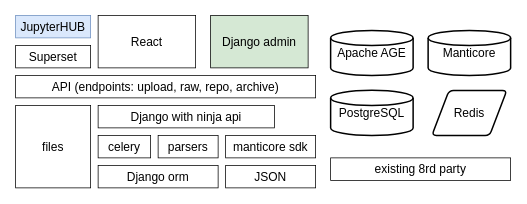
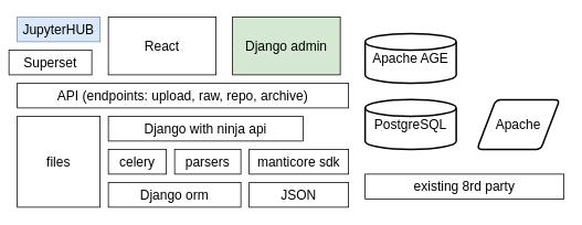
  <mxCell id="0" />
  <mxCell id="1" parent="0" />
  <mxCell id="2" value="&lt;font style=&quot;font-size: 16px;&quot;&gt;JupyterHUB&lt;/font&gt;" style="rounded=0;whiteSpace=wrap;html=1;fillColor=#dae8fc;strokeColor=#6c8ebf;" parent="1" vertex="1"><mxGeometry x="20" y="20" width="100" height="30" as="geometry" /></mxCell>
- <mxCell id="3" value="&lt;font style=&quot;font-size: 16px;&quot;&gt;Superset&lt;/font&gt;" style="rounded=0;whiteSpace=wrap;html=1;" parent="1" vertex="1"><mxGeometry x="20" y="60" width="100" height="30" as="geometry" /></mxCell>
+ <mxCell id="3" value="&lt;font style=&quot;font-size: 16px;&quot;&gt;Superset&lt;/font&gt;" style="rounded=0;whiteSpace=wrap;html=1;" parent="1" vertex="1"><mxGeometry x="10" y="60" width="100" height="30" as="geometry" /></mxCell>
  <mxCell id="4" value="&lt;font style=&quot;font-size: 16px;&quot;&gt;React&lt;/font&gt;" style="rounded=0;whiteSpace=wrap;html=1;" parent="1" vertex="1"><mxGeometry x="130" y="20" width="130" height="70" as="geometry" /></mxCell>
  <mxCell id="5" value="&lt;font style=&quot;font-size: 16px;&quot;&gt;API (endpoints: upload, raw, repo, archive)&lt;/font&gt;" style="rounded=0;whiteSpace=wrap;html=1;" parent="1" vertex="1"><mxGeometry x="20" y="100" width="400" height="30" as="geometry" /></mxCell>
  <mxCell id="6" value="&lt;font style=&quot;font-size: 16px;&quot;&gt;files&lt;/font&gt;" style="rounded=0;whiteSpace=wrap;html=1;" parent="1" vertex="1"><mxGeometry x="20" y="140" width="100" height="110" as="geometry" /></mxCell>
  <mxCell id="7" value="&lt;font style=&quot;font-size: 16px;&quot;&gt;Django with ninja api&lt;/font&gt;" style="rounded=0;whiteSpace=wrap;html=1;" parent="1" vertex="1"><mxGeometry x="130" y="140" width="235" height="30" as="geometry" /></mxCell>
  <mxCell id="8" value="&lt;font style=&quot;font-size: 16px;&quot;&gt;celery&lt;/font&gt;" style="rounded=0;whiteSpace=wrap;html=1;" parent="1" vertex="1"><mxGeometry x="130" y="180" width="70" height="30" as="geometry" /></mxCell>
  <mxCell id="9" value="&lt;font style=&quot;font-size: 16px;&quot;&gt;Django orm&lt;/font&gt;" style="rounded=0;whiteSpace=wrap;html=1;" parent="1" vertex="1"><mxGeometry x="130" y="220" width="160" height="30" as="geometry" /></mxCell>
  <mxCell id="10" value="&lt;font style=&quot;font-size: 16px;&quot;&gt;parsers&lt;/font&gt;" style="rounded=0;whiteSpace=wrap;html=1;" parent="1" vertex="1"><mxGeometry x="210" y="180" width="80" height="30" as="geometry" /></mxCell>
  <mxCell id="11" value="&lt;span style=&quot;font-size: 16px;&quot;&gt;manticore sdk&lt;/span&gt;" style="rounded=0;whiteSpace=wrap;html=1;" parent="1" vertex="1"><mxGeometry x="300" y="180" width="120" height="30" as="geometry" /></mxCell>
  <mxCell id="12" value="&lt;font style=&quot;font-size: 16px;&quot;&gt;JSON&lt;/font&gt;" style="rounded=0;whiteSpace=wrap;html=1;" parent="1" vertex="1"><mxGeometry x="300" y="220" width="120" height="30" as="geometry" /></mxCell>
  <mxCell id="13" value="&lt;font style=&quot;font-size: 16px;&quot;&gt;Apache AGE&lt;/font&gt;" style="strokeWidth=2;html=1;shape=mxgraph.flowchart.database;whiteSpace=wrap;" parent="1" vertex="1"><mxGeometry x="440" y="40" width="110" height="60" as="geometry" /></mxCell>
  <mxCell id="14" value="&lt;font style=&quot;font-size: 16px;&quot;&gt;PostgreSQL&lt;/font&gt;" style="strokeWidth=2;html=1;shape=mxgraph.flowchart.database;whiteSpace=wrap;" parent="1" vertex="1"><mxGeometry x="440" y="120" width="110" height="60" as="geometry" /></mxCell>
- <mxCell id="15" value="&lt;font style=&quot;font-size: 16px;&quot;&gt;Manticore&lt;/font&gt;" style="strokeWidth=2;html=1;shape=mxgraph.flowchart.database;whiteSpace=wrap;" parent="1" vertex="1"><mxGeometry x="570" y="40" width="110" height="60" as="geometry" /></mxCell>
- <mxCell id="16" value="&lt;span style=&quot;font-size: 16px;&quot;&gt;Redis&lt;/span&gt;" style="shape=parallelogram;html=1;strokeWidth=2;perimeter=parallelogramPerimeter;whiteSpace=wrap;rounded=1;arcSize=12;size=0.23;" parent="1" vertex="1"><mxGeometry x="575" y="120" width="100" height="60" as="geometry" /></mxCell>
+ <mxCell id="16" value="&lt;span style=&quot;font-size: 16px;&quot;&gt;Apache&lt;/span&gt;" style="shape=parallelogram;html=1;strokeWidth=2;perimeter=parallelogramPerimeter;whiteSpace=wrap;rounded=1;arcSize=12;size=0.23;" parent="1" vertex="1"><mxGeometry x="575" y="120" width="100" height="60" as="geometry" /></mxCell>
  <mxCell id="17" value="&lt;font style=&quot;font-size: 16px;&quot;&gt;existing 8rd party&lt;/font&gt;" style="rounded=0;whiteSpace=wrap;html=1;" parent="1" vertex="1"><mxGeometry x="440" y="210" width="240" height="30" as="geometry" /></mxCell>
  <mxCell id="18" value="&lt;font style=&quot;font-size: 16px;&quot;&gt;Django admin&lt;/font&gt;" style="rounded=0;whiteSpace=wrap;html=1;fillColor=#d5e8d4;" parent="1" vertex="1"><mxGeometry x="280" y="20" width="130" height="70" as="geometry" /></mxCell>
